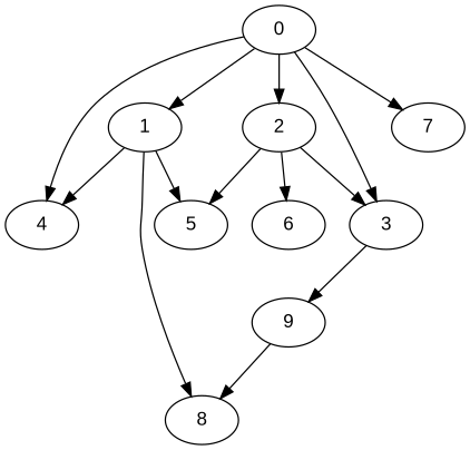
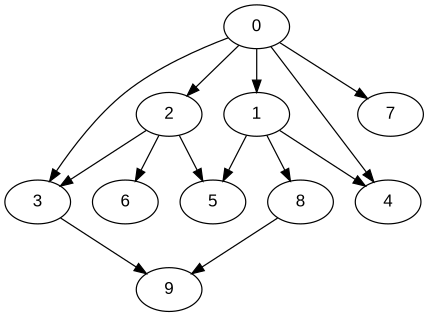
  digraph {
    fontname="Liberation Sans"
    node [Weight=7 fontname="Liberation Sans"]
    edge [Weight=3 fontname="Liberation Sans"]
    0 [Weight=6]
    1 [Weight=3]
    2
    3 [Weight=2]
    4
    7 [Weight=2]
    8 [Weight=2]
    5 [Weight=4]
    6
    9
    0 -> 1 [Weight=9]
    0 -> 2
    0 -> 3 [Weight=10]
    0 -> 4
    0 -> 7
    1 -> 4 [Weight=8]
    1 -> 8 [Weight=6]
    1 -> 5 [Weight=10]
    2 -> 3 [Weight=4]
    2 -> 5 [Weight=2]
    2 -> 6 [Weight=7]
    3 -> 9 [Weight=8]
-   9 -> 8 [Weight=6]
+   8 -> 9 [Weight=6]
  }
